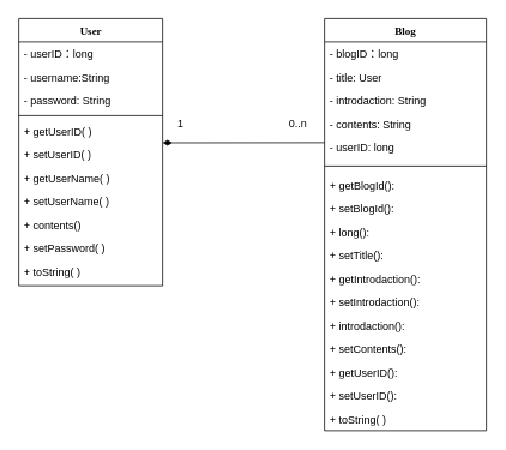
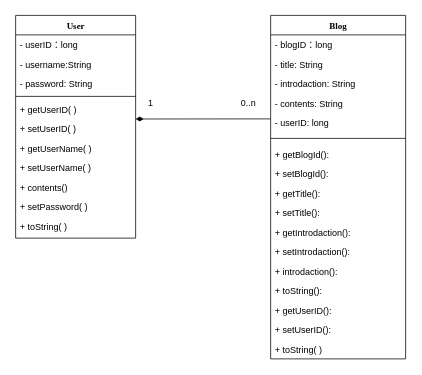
  <mxCell id="0" />
  <mxCell id="1" parent="0" />
  <mxCell id="2" value="User" style="swimlane;html=1;fontStyle=1;align=center;verticalAlign=top;childLayout=stackLayout;horizontal=1;startSize=26;horizontalStack=0;resizeParent=1;resizeLast=0;collapsible=1;marginBottom=0;swimlaneFillColor=#ffffff;rounded=0;shadow=0;comic=0;labelBackgroundColor=none;strokeWidth=1;fillColor=none;fontFamily=Verdana;fontSize=12" vertex="1" parent="1"><mxGeometry x="20" y="20" width="160" height="297" as="geometry" /></mxCell>
  <mxCell id="3" value="- userID：long" style="text;html=1;strokeColor=none;fillColor=none;align=left;verticalAlign=top;spacingLeft=4;spacingRight=4;whiteSpace=wrap;overflow=hidden;rotatable=0;points=[[0,0.5],[1,0.5]];portConstraint=eastwest;" vertex="1" parent="2"><mxGeometry y="26" width="160" height="26" as="geometry" /></mxCell>
  <mxCell id="4" value="- username:String&amp;nbsp;" style="text;html=1;strokeColor=none;fillColor=none;align=left;verticalAlign=top;spacingLeft=4;spacingRight=4;whiteSpace=wrap;overflow=hidden;rotatable=0;points=[[0,0.5],[1,0.5]];portConstraint=eastwest;" vertex="1" parent="2"><mxGeometry y="52" width="160" height="26" as="geometry" /></mxCell>
  <mxCell id="5" value="- password: String" style="text;html=1;strokeColor=none;fillColor=none;align=left;verticalAlign=top;spacingLeft=4;spacingRight=4;whiteSpace=wrap;overflow=hidden;rotatable=0;points=[[0,0.5],[1,0.5]];portConstraint=eastwest;" vertex="1" parent="2"><mxGeometry y="78" width="160" height="26" as="geometry" /></mxCell>
  <mxCell id="6" value="" style="line;html=1;strokeWidth=1;fillColor=none;align=left;verticalAlign=middle;spacingTop=-1;spacingLeft=3;spacingRight=3;rotatable=0;labelPosition=right;points=[];portConstraint=eastwest;" vertex="1" parent="2"><mxGeometry y="104" width="160" height="8" as="geometry" /></mxCell>
  <mxCell id="7" value="+ getUserID( )" style="text;html=1;strokeColor=none;fillColor=none;align=left;verticalAlign=top;spacingLeft=4;spacingRight=4;whiteSpace=wrap;overflow=hidden;rotatable=0;points=[[0,0.5],[1,0.5]];portConstraint=eastwest;" vertex="1" parent="2"><mxGeometry y="112" width="160" height="26" as="geometry" /></mxCell>
  <mxCell id="8" value="+ setUserID( )" style="text;html=1;strokeColor=none;fillColor=none;align=left;verticalAlign=top;spacingLeft=4;spacingRight=4;whiteSpace=wrap;overflow=hidden;rotatable=0;points=[[0,0.5],[1,0.5]];portConstraint=eastwest;" vertex="1" parent="2"><mxGeometry y="138" width="160" height="26" as="geometry" /></mxCell>
  <mxCell id="9" value="+ getUserName( )" style="text;html=1;strokeColor=none;fillColor=none;align=left;verticalAlign=top;spacingLeft=4;spacingRight=4;whiteSpace=wrap;overflow=hidden;rotatable=0;points=[[0,0.5],[1,0.5]];portConstraint=eastwest;" vertex="1" parent="2"><mxGeometry y="164" width="160" height="26" as="geometry" /></mxCell>
  <mxCell id="10" value="+ setUserName( )" style="text;html=1;strokeColor=none;fillColor=none;align=left;verticalAlign=top;spacingLeft=4;spacingRight=4;whiteSpace=wrap;overflow=hidden;rotatable=0;points=[[0,0.5],[1,0.5]];portConstraint=eastwest;" vertex="1" parent="2"><mxGeometry y="190" width="160" height="26" as="geometry" /></mxCell>
  <mxCell id="11" value="+ contents()" style="text;html=1;strokeColor=none;fillColor=none;align=left;verticalAlign=top;spacingLeft=4;spacingRight=4;whiteSpace=wrap;overflow=hidden;rotatable=0;points=[[0,0.5],[1,0.5]];portConstraint=eastwest;" vertex="1" parent="2"><mxGeometry y="216" width="160" height="26" as="geometry" /></mxCell>
  <mxCell id="12" value="+ setPassword( )" style="text;html=1;strokeColor=none;fillColor=none;align=left;verticalAlign=top;spacingLeft=4;spacingRight=4;whiteSpace=wrap;overflow=hidden;rotatable=0;points=[[0,0.5],[1,0.5]];portConstraint=eastwest;" vertex="1" parent="2"><mxGeometry y="242" width="160" height="26" as="geometry" /></mxCell>
  <mxCell id="13" value="+ toString( )" style="text;html=1;strokeColor=none;fillColor=none;align=left;verticalAlign=top;spacingLeft=4;spacingRight=4;whiteSpace=wrap;overflow=hidden;rotatable=0;points=[[0,0.5],[1,0.5]];portConstraint=eastwest;" vertex="1" parent="2"><mxGeometry y="268" width="160" height="26" as="geometry" /></mxCell>
  <mxCell id="14" value="Blog" style="swimlane;html=1;fontStyle=1;align=center;verticalAlign=top;childLayout=stackLayout;horizontal=1;startSize=26;horizontalStack=0;resizeParent=1;resizeLast=0;collapsible=1;marginBottom=0;swimlaneFillColor=#ffffff;rounded=0;shadow=0;comic=0;labelBackgroundColor=none;strokeWidth=1;fillColor=none;fontFamily=Verdana;fontSize=12" vertex="1" parent="1"><mxGeometry x="360" y="20" width="180" height="458" as="geometry" /></mxCell>
  <mxCell id="15" value="- blogID：long" style="text;html=1;strokeColor=none;fillColor=none;align=left;verticalAlign=top;spacingLeft=4;spacingRight=4;whiteSpace=wrap;overflow=hidden;rotatable=0;points=[[0,0.5],[1,0.5]];portConstraint=eastwest;" vertex="1" parent="14"><mxGeometry y="26" width="180" height="26" as="geometry" /></mxCell>
- <mxCell id="16" value="- title: User" style="text;html=1;strokeColor=none;fillColor=none;align=left;verticalAlign=top;spacingLeft=4;spacingRight=4;whiteSpace=wrap;overflow=hidden;rotatable=0;points=[[0,0.5],[1,0.5]];portConstraint=eastwest;" vertex="1" parent="14"><mxGeometry y="52" width="180" height="26" as="geometry" /></mxCell>
+ <mxCell id="16" value="- title: String" style="text;html=1;strokeColor=none;fillColor=none;align=left;verticalAlign=top;spacingLeft=4;spacingRight=4;whiteSpace=wrap;overflow=hidden;rotatable=0;points=[[0,0.5],[1,0.5]];portConstraint=eastwest;" vertex="1" parent="14"><mxGeometry y="52" width="180" height="26" as="geometry" /></mxCell>
  <mxCell id="17" value="- introdaction: String" style="text;html=1;strokeColor=none;fillColor=none;align=left;verticalAlign=top;spacingLeft=4;spacingRight=4;whiteSpace=wrap;overflow=hidden;rotatable=0;points=[[0,0.5],[1,0.5]];portConstraint=eastwest;" vertex="1" parent="14"><mxGeometry y="78" width="180" height="26" as="geometry" /></mxCell>
  <mxCell id="18" value="- contents: String" style="text;html=1;strokeColor=none;fillColor=none;align=left;verticalAlign=top;spacingLeft=4;spacingRight=4;whiteSpace=wrap;overflow=hidden;rotatable=0;points=[[0,0.5],[1,0.5]];portConstraint=eastwest;" vertex="1" parent="14"><mxGeometry y="104" width="180" height="26" as="geometry" /></mxCell>
  <mxCell id="19" value="- userID: long" style="text;html=1;strokeColor=none;fillColor=none;align=left;verticalAlign=top;spacingLeft=4;spacingRight=4;whiteSpace=wrap;overflow=hidden;rotatable=0;points=[[0,0.5],[1,0.5]];portConstraint=eastwest;" vertex="1" parent="14"><mxGeometry y="130" width="180" height="26" as="geometry" /></mxCell>
  <mxCell id="20" value="" style="line;html=1;strokeWidth=1;fillColor=none;align=left;verticalAlign=middle;spacingTop=-1;spacingLeft=3;spacingRight=3;rotatable=0;labelPosition=right;points=[];portConstraint=eastwest;" vertex="1" parent="14"><mxGeometry y="156" width="180" height="16" as="geometry" /></mxCell>
  <mxCell id="21" value="+ getBlogId():&amp;nbsp;" style="text;html=1;strokeColor=none;fillColor=none;align=left;verticalAlign=top;spacingLeft=4;spacingRight=4;whiteSpace=wrap;overflow=hidden;rotatable=0;points=[[0,0.5],[1,0.5]];portConstraint=eastwest;" vertex="1" parent="14"><mxGeometry y="172" width="180" height="26" as="geometry" /></mxCell>
  <mxCell id="22" value="+ setBlogId():" style="text;html=1;strokeColor=none;fillColor=none;align=left;verticalAlign=top;spacingLeft=4;spacingRight=4;whiteSpace=wrap;overflow=hidden;rotatable=0;points=[[0,0.5],[1,0.5]];portConstraint=eastwest;" vertex="1" parent="14"><mxGeometry y="198" width="180" height="26" as="geometry" /></mxCell>
- <mxCell id="23" value="+ long():" style="text;html=1;strokeColor=none;fillColor=none;align=left;verticalAlign=top;spacingLeft=4;spacingRight=4;whiteSpace=wrap;overflow=hidden;rotatable=0;points=[[0,0.5],[1,0.5]];portConstraint=eastwest;" vertex="1" parent="14"><mxGeometry y="224" width="180" height="26" as="geometry" /></mxCell>
+ <mxCell id="23" value="+ getTitle():" style="text;html=1;strokeColor=none;fillColor=none;align=left;verticalAlign=top;spacingLeft=4;spacingRight=4;whiteSpace=wrap;overflow=hidden;rotatable=0;points=[[0,0.5],[1,0.5]];portConstraint=eastwest;" vertex="1" parent="14"><mxGeometry y="224" width="180" height="26" as="geometry" /></mxCell>
  <mxCell id="24" value="+ setTitle():" style="text;html=1;strokeColor=none;fillColor=none;align=left;verticalAlign=top;spacingLeft=4;spacingRight=4;whiteSpace=wrap;overflow=hidden;rotatable=0;points=[[0,0.5],[1,0.5]];portConstraint=eastwest;" vertex="1" parent="14"><mxGeometry y="250" width="180" height="26" as="geometry" /></mxCell>
  <mxCell id="25" value="+ getIntrodaction():" style="text;html=1;strokeColor=none;fillColor=none;align=left;verticalAlign=top;spacingLeft=4;spacingRight=4;whiteSpace=wrap;overflow=hidden;rotatable=0;points=[[0,0.5],[1,0.5]];portConstraint=eastwest;" vertex="1" parent="14"><mxGeometry y="276" width="180" height="26" as="geometry" /></mxCell>
  <mxCell id="26" value="+ setIntrodaction():" style="text;html=1;strokeColor=none;fillColor=none;align=left;verticalAlign=top;spacingLeft=4;spacingRight=4;whiteSpace=wrap;overflow=hidden;rotatable=0;points=[[0,0.5],[1,0.5]];portConstraint=eastwest;" vertex="1" parent="14"><mxGeometry y="302" width="180" height="26" as="geometry" /></mxCell>
  <mxCell id="27" value="+ introdaction():" style="text;html=1;strokeColor=none;fillColor=none;align=left;verticalAlign=top;spacingLeft=4;spacingRight=4;whiteSpace=wrap;overflow=hidden;rotatable=0;points=[[0,0.5],[1,0.5]];portConstraint=eastwest;" vertex="1" parent="14"><mxGeometry y="328" width="180" height="26" as="geometry" /></mxCell>
- <mxCell id="28" value="+ setContents():" style="text;html=1;strokeColor=none;fillColor=none;align=left;verticalAlign=top;spacingLeft=4;spacingRight=4;whiteSpace=wrap;overflow=hidden;rotatable=0;points=[[0,0.5],[1,0.5]];portConstraint=eastwest;" vertex="1" parent="14"><mxGeometry y="354" width="180" height="26" as="geometry" /></mxCell>
+ <mxCell id="28" value="+ toString():" style="text;html=1;strokeColor=none;fillColor=none;align=left;verticalAlign=top;spacingLeft=4;spacingRight=4;whiteSpace=wrap;overflow=hidden;rotatable=0;points=[[0,0.5],[1,0.5]];portConstraint=eastwest;" vertex="1" parent="14"><mxGeometry y="354" width="180" height="26" as="geometry" /></mxCell>
  <mxCell id="29" value="+ getUserID():" style="text;html=1;strokeColor=none;fillColor=none;align=left;verticalAlign=top;spacingLeft=4;spacingRight=4;whiteSpace=wrap;overflow=hidden;rotatable=0;points=[[0,0.5],[1,0.5]];portConstraint=eastwest;" vertex="1" parent="14"><mxGeometry y="380" width="180" height="26" as="geometry" /></mxCell>
  <mxCell id="30" value="+ setUserID():" style="text;html=1;strokeColor=none;fillColor=none;align=left;verticalAlign=top;spacingLeft=4;spacingRight=4;whiteSpace=wrap;overflow=hidden;rotatable=0;points=[[0,0.5],[1,0.5]];portConstraint=eastwest;" vertex="1" parent="14"><mxGeometry y="406" width="180" height="26" as="geometry" /></mxCell>
  <mxCell id="31" value="+ toString( )" style="text;html=1;strokeColor=none;fillColor=none;align=left;verticalAlign=top;spacingLeft=4;spacingRight=4;whiteSpace=wrap;overflow=hidden;rotatable=0;points=[[0,0.5],[1,0.5]];portConstraint=eastwest;" vertex="1" parent="14"><mxGeometry y="432" width="180" height="26" as="geometry" /></mxCell>
  <mxCell id="32" value="" style="endArrow=none;startArrow=diamondThin;endFill=0;startFill=1;html=1;verticalAlign=bottom;labelBackgroundColor=none;strokeWidth=1;startSize=8;endSize=8;rounded=0;" edge="1" parent="1"><mxGeometry width="160" relative="1" as="geometry"><mxPoint x="180" y="158.16" as="sourcePoint" /><mxPoint x="360" y="158" as="targetPoint" /></mxGeometry></mxCell>
  <mxCell id="33" value="1" style="text;html=1;resizable=0;autosize=1;align=center;verticalAlign=middle;points=[];fillColor=none;strokeColor=none;rounded=0;" vertex="1" parent="1"><mxGeometry x="190" y="127" width="20" height="20" as="geometry" /></mxCell>
  <mxCell id="34" value="0..n" style="text;html=1;resizable=0;autosize=1;align=center;verticalAlign=middle;points=[];fillColor=none;strokeColor=none;rounded=0;" vertex="1" parent="1"><mxGeometry x="310" y="127" width="40" height="20" as="geometry" /></mxCell>
